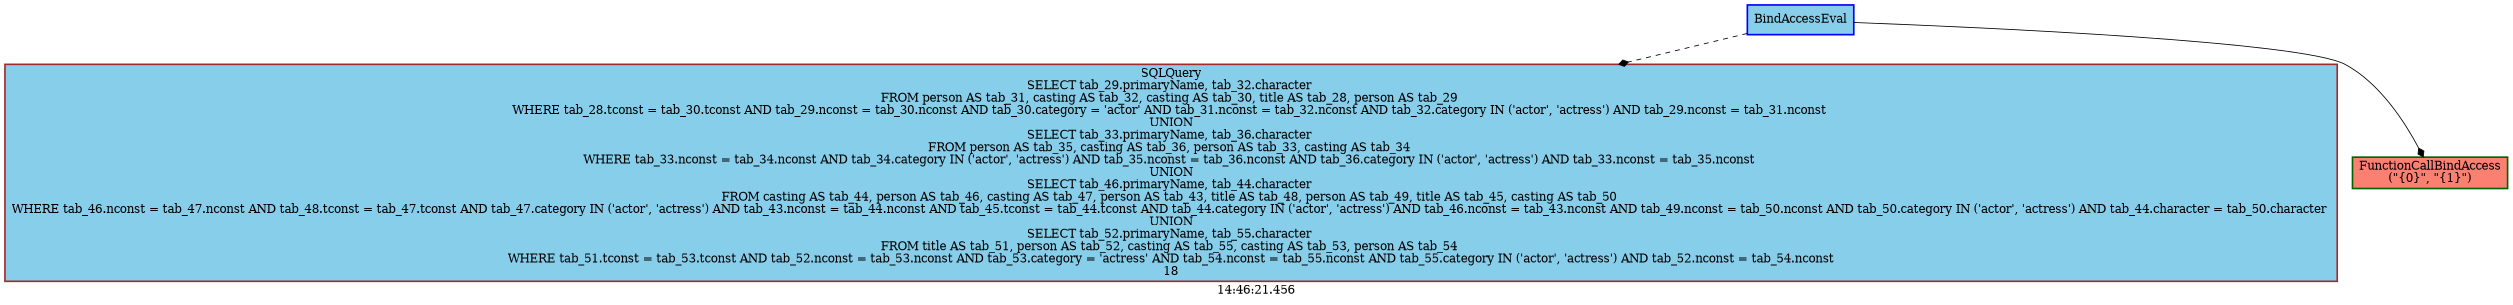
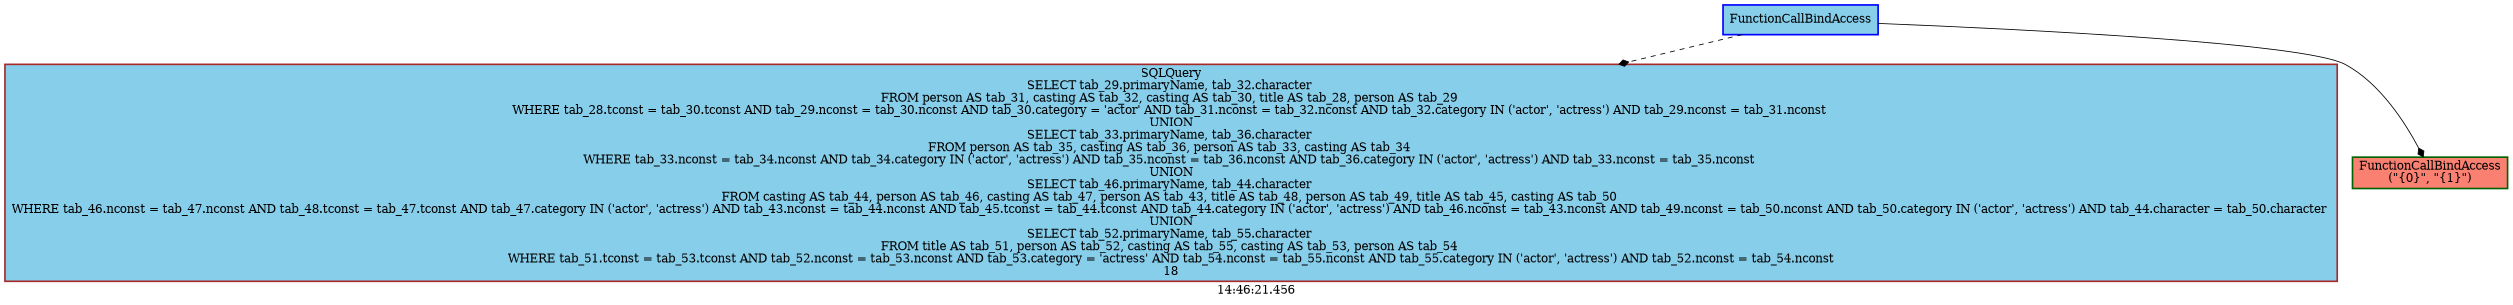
  digraph {
    label="14:46:21.456"
    node [fontcolor=black shape=rectangle style="bold,filled" fillcolor=skyblue]
    edge [color=black arrowhead=diamond]
-   n1 [color=blue label=BindAccessEval]
+   n1 [color=blue label=FunctionCallBindAccess]
    n2 [color=brown label="SQLQuery\nSELECT tab_29.primaryName, tab_32.character \nFROM person AS tab_31, casting AS tab_32, casting AS tab_30, title AS tab_28, person AS tab_29 \nWHERE tab_28.tconst = tab_30.tconst AND tab_29.nconst = tab_30.nconst AND tab_30.category = 'actor' AND tab_31.nconst = tab_32.nconst AND tab_32.category IN ('actor', 'actress') AND tab_29.nconst = tab_31.nconst \nUNION\nSELECT tab_33.primaryName, tab_36.character \nFROM person AS tab_35, casting AS tab_36, person AS tab_33, casting AS tab_34 \nWHERE tab_33.nconst = tab_34.nconst AND tab_34.category IN ('actor', 'actress') AND tab_35.nconst = tab_36.nconst AND tab_36.category IN ('actor', 'actress') AND tab_33.nconst = tab_35.nconst \nUNION\nSELECT tab_46.primaryName, tab_44.character \nFROM casting AS tab_44, person AS tab_46, casting AS tab_47, person AS tab_43, title AS tab_48, person AS tab_49, title AS tab_45, casting AS tab_50 \nWHERE tab_46.nconst = tab_47.nconst AND tab_48.tconst = tab_47.tconst AND tab_47.category IN ('actor', 'actress') AND tab_43.nconst = tab_44.nconst AND tab_45.tconst = tab_44.tconst AND tab_44.category IN ('actor', 'actress') AND tab_46.nconst = tab_43.nconst AND tab_49.nconst = tab_50.nconst AND tab_50.category IN ('actor', 'actress') AND tab_44.character = tab_50.character \nUNION\nSELECT tab_52.primaryName, tab_55.character \nFROM title AS tab_51, person AS tab_52, casting AS tab_55, casting AS tab_53, person AS tab_54 \nWHERE tab_51.tconst = tab_53.tconst AND tab_52.nconst = tab_53.nconst AND tab_53.category = 'actress' AND tab_54.nconst = tab_55.nconst AND tab_55.category IN ('actor', 'actress') AND tab_52.nconst = tab_54.nconst\n18"]
    n3 [color=darkgreen label="FunctionCallBindAccess\n(\"{0}\", \"{1}\")" fillcolor=salmon]
    n1 -> n2 [style=dashed]
    n1 -> n3 [style=solid]
  }
